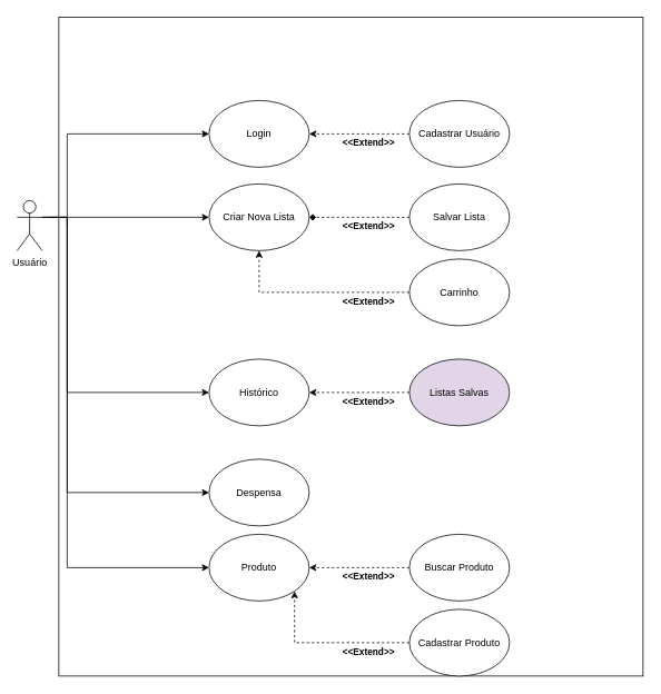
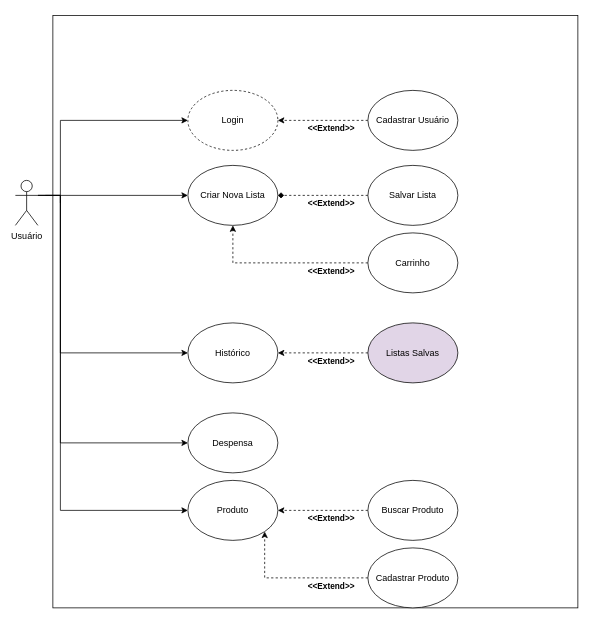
  <mxCell id="0" />
  <mxCell id="1" parent="0" />
  <mxCell id="2" value="" style="rounded=0;whiteSpace=wrap;html=1;" vertex="1" parent="1"><mxGeometry x="70" y="20" width="700" height="790" as="geometry" /></mxCell>
  <mxCell id="3" style="edgeStyle=orthogonalEdgeStyle;rounded=0;orthogonalLoop=1;jettySize=auto;html=1;" edge="1" parent="1" source="8" target="9"><mxGeometry relative="1" as="geometry"><Array as="points"><mxPoint x="80" y="260" /><mxPoint x="80" y="160" /></Array></mxGeometry></mxCell>
  <mxCell id="4" style="edgeStyle=orthogonalEdgeStyle;rounded=0;orthogonalLoop=1;jettySize=auto;html=1;" edge="1" parent="1" target="13"><mxGeometry relative="1" as="geometry"><mxPoint x="80" y="270" as="sourcePoint" /><Array as="points"><mxPoint x="80" y="260" /></Array></mxGeometry></mxCell>
  <mxCell id="5" style="edgeStyle=orthogonalEdgeStyle;rounded=0;orthogonalLoop=1;jettySize=auto;html=1;" edge="1" parent="1" target="17"><mxGeometry relative="1" as="geometry"><Array as="points"><mxPoint x="80" y="470" /></Array><mxPoint x="60" y="260" as="sourcePoint" /></mxGeometry></mxCell>
  <mxCell id="6" style="edgeStyle=orthogonalEdgeStyle;rounded=0;orthogonalLoop=1;jettySize=auto;html=1;" edge="1" parent="1" source="8" target="18"><mxGeometry relative="1" as="geometry"><Array as="points"><mxPoint x="80" y="260" /><mxPoint x="80" y="590" /></Array></mxGeometry></mxCell>
  <mxCell id="7" style="edgeStyle=orthogonalEdgeStyle;rounded=0;orthogonalLoop=1;jettySize=auto;html=1;" edge="1" parent="1" source="8" target="19"><mxGeometry relative="1" as="geometry"><Array as="points"><mxPoint x="80" y="260" /><mxPoint x="80" y="680" /></Array></mxGeometry></mxCell>
  <mxCell id="8" value="Usuário" style="shape=umlActor;verticalLabelPosition=bottom;verticalAlign=top;html=1;outlineConnect=0;" vertex="1" parent="1"><mxGeometry x="20" y="240" width="30" height="60" as="geometry" /></mxCell>
- <mxCell id="9" value="Login" style="ellipse;whiteSpace=wrap;html=1;" vertex="1" parent="1"><mxGeometry x="250" y="120" width="120" height="80" as="geometry" /></mxCell>
+ <mxCell id="9" value="Login" style="ellipse;whiteSpace=wrap;html=1;dashed=1;" vertex="1" parent="1"><mxGeometry x="250" y="120" width="120" height="80" as="geometry" /></mxCell>
  <mxCell id="10" style="edgeStyle=orthogonalEdgeStyle;rounded=0;orthogonalLoop=1;jettySize=auto;html=1;dashed=1;" edge="1" parent="1" source="12" target="9"><mxGeometry relative="1" as="geometry" /></mxCell>
  <mxCell id="11" value="&amp;lt;&amp;lt;Extend&amp;gt;&amp;gt;" style="edgeLabel;html=1;align=center;verticalAlign=middle;resizable=0;points=[];fontStyle=1" connectable="0" vertex="1" parent="10"><mxGeometry x="0.263" y="1" relative="1" as="geometry"><mxPoint x="26" y="9" as="offset" /></mxGeometry></mxCell>
  <mxCell id="12" value="&lt;span&gt;Cadastrar Usuário&lt;/span&gt;" style="ellipse;whiteSpace=wrap;html=1;" vertex="1" parent="1"><mxGeometry x="490" y="120" width="120" height="80" as="geometry" /></mxCell>
  <mxCell id="13" value="Criar Nova Lista" style="ellipse;whiteSpace=wrap;html=1;" vertex="1" parent="1"><mxGeometry x="250" y="220" width="120" height="80" as="geometry" /></mxCell>
  <mxCell id="14" style="edgeStyle=orthogonalEdgeStyle;rounded=0;orthogonalLoop=1;jettySize=auto;html=1;dashed=1;endArrow=diamond;" edge="1" parent="1" source="16" target="13"><mxGeometry relative="1" as="geometry" /></mxCell>
  <mxCell id="15" value="&amp;lt;&amp;lt;Extend&amp;gt;&amp;gt;" style="edgeLabel;html=1;align=center;verticalAlign=middle;resizable=0;points=[];fontStyle=1" connectable="0" vertex="1" parent="14"><mxGeometry x="-0.586" relative="1" as="geometry"><mxPoint x="-25" y="10" as="offset" /></mxGeometry></mxCell>
  <mxCell id="16" value="Salvar Lista" style="ellipse;whiteSpace=wrap;html=1;" vertex="1" parent="1"><mxGeometry x="490" y="220" width="120" height="80" as="geometry" /></mxCell>
  <mxCell id="17" value="Histórico" style="ellipse;whiteSpace=wrap;html=1;" vertex="1" parent="1"><mxGeometry x="250" y="430" width="120" height="80" as="geometry" /></mxCell>
  <mxCell id="18" value="Despensa&lt;span style=&quot;color: rgba(0 , 0 , 0 , 0) ; font-family: monospace ; font-size: 0px&quot;&gt;%3CmxGraphModel%3E%3Croot%3E%3CmxCell%20id%3D%220%22%2F%3E%3CmxCell%20id%3D%221%22%20parent%3D%220%22%2F%3E%3CmxCell%20id%3D%222%22%20value%3D%22Salvar%20Lista%22%20style%3D%22ellipse%3BwhiteSpace%3Dwrap%3Bhtml%3D1%3B%22%20vertex%3D%221%22%20parent%3D%221%22%3E%3CmxGeometry%20x%3D%22354%22%20y%3D%22230%22%20width%3D%22120%22%20height%3D%2280%22%20as%3D%22geometry%22%2F%3E%3C%2FmxCell%3E%3C%2Froot%3E%3C%2FmxGraphModel%3E&lt;/span&gt;" style="ellipse;whiteSpace=wrap;html=1;" vertex="1" parent="1"><mxGeometry x="250" y="550" width="120" height="80" as="geometry" /></mxCell>
  <mxCell id="19" value="Produto" style="ellipse;whiteSpace=wrap;html=1;" vertex="1" parent="1"><mxGeometry x="250" y="640" width="120" height="80" as="geometry" /></mxCell>
  <mxCell id="20" style="edgeStyle=orthogonalEdgeStyle;rounded=0;orthogonalLoop=1;jettySize=auto;html=1;dashed=1;" edge="1" parent="1" source="22" target="13"><mxGeometry relative="1" as="geometry" /></mxCell>
  <mxCell id="21" value="&amp;lt;&amp;lt;Extend&amp;gt;&amp;gt;" style="edgeLabel;html=1;align=center;verticalAlign=middle;resizable=0;points=[];fontStyle=1" connectable="0" vertex="1" parent="20"><mxGeometry x="-0.6" y="1" relative="1" as="geometry"><mxPoint x="-4" y="9" as="offset" /></mxGeometry></mxCell>
  <mxCell id="22" value="Carrinho" style="ellipse;whiteSpace=wrap;html=1;" vertex="1" parent="1"><mxGeometry x="490" y="310" width="120" height="80" as="geometry" /></mxCell>
  <mxCell id="23" style="edgeStyle=orthogonalEdgeStyle;rounded=0;orthogonalLoop=1;jettySize=auto;html=1;dashed=1;" edge="1" parent="1" source="25" target="19"><mxGeometry relative="1" as="geometry" /></mxCell>
  <mxCell id="24" value="&amp;lt;&amp;lt;Extend&amp;gt;&amp;gt;" style="edgeLabel;html=1;align=center;verticalAlign=middle;resizable=0;points=[];fontStyle=1" connectable="0" vertex="1" parent="23"><mxGeometry x="-0.38" relative="1" as="geometry"><mxPoint x="-13" y="10" as="offset" /></mxGeometry></mxCell>
  <mxCell id="25" value="Buscar Produto" style="ellipse;whiteSpace=wrap;html=1;" vertex="1" parent="1"><mxGeometry x="490" y="640" width="120" height="80" as="geometry" /></mxCell>
  <mxCell id="26" style="edgeStyle=orthogonalEdgeStyle;rounded=0;orthogonalLoop=1;jettySize=auto;html=1;entryX=1;entryY=1;entryDx=0;entryDy=0;dashed=1;" edge="1" parent="1" source="28" target="19"><mxGeometry relative="1" as="geometry"><Array as="points"><mxPoint x="352" y="770" /></Array></mxGeometry></mxCell>
  <mxCell id="27" value="&amp;lt;&amp;lt;Extend&amp;gt;&amp;gt;" style="edgeLabel;html=1;align=center;verticalAlign=middle;resizable=0;points=[];fontStyle=1" connectable="0" vertex="1" parent="26"><mxGeometry x="-0.426" y="1" relative="1" as="geometry"><mxPoint x="7" y="9" as="offset" /></mxGeometry></mxCell>
  <mxCell id="28" value="Cadastrar Produto" style="ellipse;whiteSpace=wrap;html=1;" vertex="1" parent="1"><mxGeometry x="490" y="730" width="120" height="80" as="geometry" /></mxCell>
  <mxCell id="29" style="edgeStyle=orthogonalEdgeStyle;rounded=0;orthogonalLoop=1;jettySize=auto;html=1;dashed=1;" edge="1" parent="1" source="31" target="17"><mxGeometry relative="1" as="geometry" /></mxCell>
  <mxCell id="30" value="&amp;lt;&amp;lt;Extend&amp;gt;&amp;gt;" style="edgeLabel;html=1;align=center;verticalAlign=middle;resizable=0;points=[];fontStyle=1" connectable="0" vertex="1" parent="29"><mxGeometry x="0.308" y="-1" relative="1" as="geometry"><mxPoint x="28" y="11" as="offset" /></mxGeometry></mxCell>
  <mxCell id="31" value="Listas Salvas" style="ellipse;whiteSpace=wrap;html=1;fillColor=#e1d5e7;" vertex="1" parent="1"><mxGeometry x="490" y="430" width="120" height="80" as="geometry" /></mxCell>
